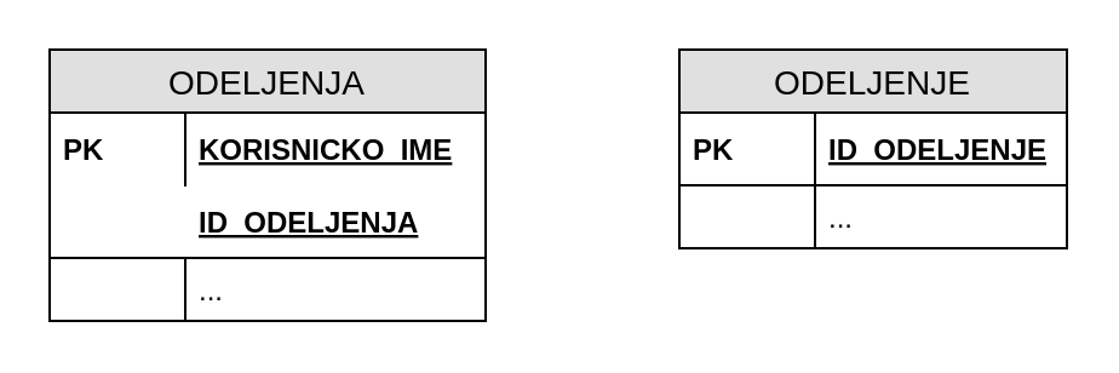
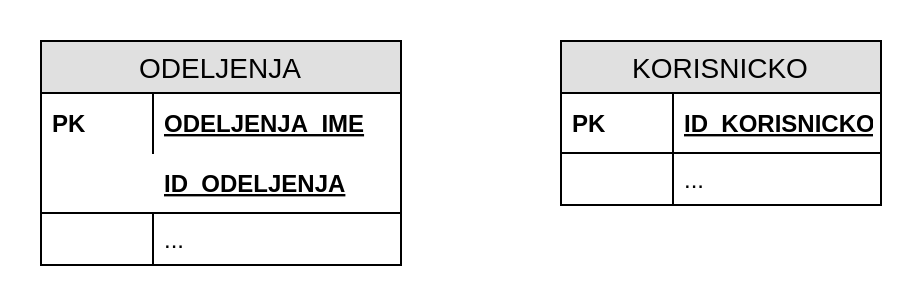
  <mxCell id="0" />
  <mxCell id="1" parent="0" />
  <mxCell id="2" value="ODELJENJA" style="swimlane;fontStyle=0;childLayout=stackLayout;horizontal=1;startSize=26;fillColor=#e0e0e0;horizontalStack=0;resizeParent=1;resizeParentMax=0;resizeLast=0;collapsible=1;marginBottom=0;swimlaneFillColor=#ffffff;align=center;fontSize=14;" vertex="1" parent="1"><mxGeometry x="20" y="20" width="180" height="112" as="geometry" /></mxCell>
- <mxCell id="3" value="KORISNICKO_IME" style="shape=partialRectangle;top=0;left=0;right=0;bottom=0;align=left;verticalAlign=middle;fillColor=none;spacingLeft=60;spacingRight=4;overflow=hidden;rotatable=0;points=[[0,0.5],[1,0.5]];portConstraint=eastwest;dropTarget=0;fontStyle=5;fontSize=12;" vertex="1" parent="2"><mxGeometry y="26" width="180" height="30" as="geometry" /></mxCell>
+ <mxCell id="3" value="ODELJENJA_IME" style="shape=partialRectangle;top=0;left=0;right=0;bottom=0;align=left;verticalAlign=middle;fillColor=none;spacingLeft=60;spacingRight=4;overflow=hidden;rotatable=0;points=[[0,0.5],[1,0.5]];portConstraint=eastwest;dropTarget=0;fontStyle=5;fontSize=12;" vertex="1" parent="2"><mxGeometry y="26" width="180" height="30" as="geometry" /></mxCell>
  <mxCell id="4" value="PK" style="shape=partialRectangle;fontStyle=1;top=0;left=0;bottom=0;fillColor=none;align=left;verticalAlign=middle;spacingLeft=4;spacingRight=4;overflow=hidden;rotatable=0;points=[];portConstraint=eastwest;part=1;fontSize=12;" vertex="1" connectable="0" parent="3"><mxGeometry width="56" height="30" as="geometry" /></mxCell>
  <mxCell id="5" value="ID_ODELJENJA" style="shape=partialRectangle;top=0;left=0;right=0;bottom=1;align=left;verticalAlign=middle;fillColor=none;spacingLeft=60;spacingRight=4;overflow=hidden;rotatable=0;points=[[0,0.5],[1,0.5]];portConstraint=eastwest;dropTarget=0;fontStyle=5;fontSize=12;" vertex="1" parent="2"><mxGeometry y="56" width="180" height="30" as="geometry" /></mxCell>
  <mxCell id="6" value="..." style="shape=partialRectangle;top=0;left=0;right=0;bottom=0;align=left;verticalAlign=top;fillColor=none;spacingLeft=60;spacingRight=4;overflow=hidden;rotatable=0;points=[[0,0.5],[1,0.5]];portConstraint=eastwest;dropTarget=0;fontSize=12;" vertex="1" parent="2"><mxGeometry y="86" width="180" height="26" as="geometry" /></mxCell>
  <mxCell id="7" value="" style="shape=partialRectangle;top=0;left=0;bottom=0;fillColor=none;align=left;verticalAlign=top;spacingLeft=4;spacingRight=4;overflow=hidden;rotatable=0;points=[];portConstraint=eastwest;part=1;fontSize=12;" vertex="1" connectable="0" parent="6"><mxGeometry width="56" height="26" as="geometry" /></mxCell>
- <mxCell id="8" value="ODELJENJE" style="swimlane;fontStyle=0;childLayout=stackLayout;horizontal=1;startSize=26;fillColor=#e0e0e0;horizontalStack=0;resizeParent=1;resizeParentMax=0;resizeLast=0;collapsible=1;marginBottom=0;swimlaneFillColor=#ffffff;align=center;fontSize=14;" vertex="1" parent="1"><mxGeometry x="280" y="20" width="160" height="82" as="geometry" /></mxCell>
- <mxCell id="9" value="ID_ODELJENJE" style="shape=partialRectangle;top=0;left=0;right=0;bottom=1;align=left;verticalAlign=middle;fillColor=none;spacingLeft=60;spacingRight=4;overflow=hidden;rotatable=0;points=[[0,0.5],[1,0.5]];portConstraint=eastwest;dropTarget=0;fontStyle=5;fontSize=12;" vertex="1" parent="8"><mxGeometry y="26" width="160" height="30" as="geometry" /></mxCell>
+ <mxCell id="8" value="KORISNICKO" style="swimlane;fontStyle=0;childLayout=stackLayout;horizontal=1;startSize=26;fillColor=#e0e0e0;horizontalStack=0;resizeParent=1;resizeParentMax=0;resizeLast=0;collapsible=1;marginBottom=0;swimlaneFillColor=#ffffff;align=center;fontSize=14;" vertex="1" parent="1"><mxGeometry x="280" y="20" width="160" height="82" as="geometry" /></mxCell>
+ <mxCell id="9" value="ID_KORISNICKO" style="shape=partialRectangle;top=0;left=0;right=0;bottom=1;align=left;verticalAlign=middle;fillColor=none;spacingLeft=60;spacingRight=4;overflow=hidden;rotatable=0;points=[[0,0.5],[1,0.5]];portConstraint=eastwest;dropTarget=0;fontStyle=5;fontSize=12;" vertex="1" parent="8"><mxGeometry y="26" width="160" height="30" as="geometry" /></mxCell>
  <mxCell id="10" value="PK" style="shape=partialRectangle;fontStyle=1;top=0;left=0;bottom=0;fillColor=none;align=left;verticalAlign=middle;spacingLeft=4;spacingRight=4;overflow=hidden;rotatable=0;points=[];portConstraint=eastwest;part=1;fontSize=12;" vertex="1" connectable="0" parent="9"><mxGeometry width="56" height="30" as="geometry" /></mxCell>
  <mxCell id="11" value="..." style="shape=partialRectangle;top=0;left=0;right=0;bottom=0;align=left;verticalAlign=top;fillColor=none;spacingLeft=60;spacingRight=4;overflow=hidden;rotatable=0;points=[[0,0.5],[1,0.5]];portConstraint=eastwest;dropTarget=0;fontSize=12;" vertex="1" parent="8"><mxGeometry y="56" width="160" height="26" as="geometry" /></mxCell>
  <mxCell id="12" value="" style="shape=partialRectangle;top=0;left=0;bottom=0;fillColor=none;align=left;verticalAlign=top;spacingLeft=4;spacingRight=4;overflow=hidden;rotatable=0;points=[];portConstraint=eastwest;part=1;fontSize=12;" vertex="1" connectable="0" parent="11"><mxGeometry width="56" height="26" as="geometry" /></mxCell>
